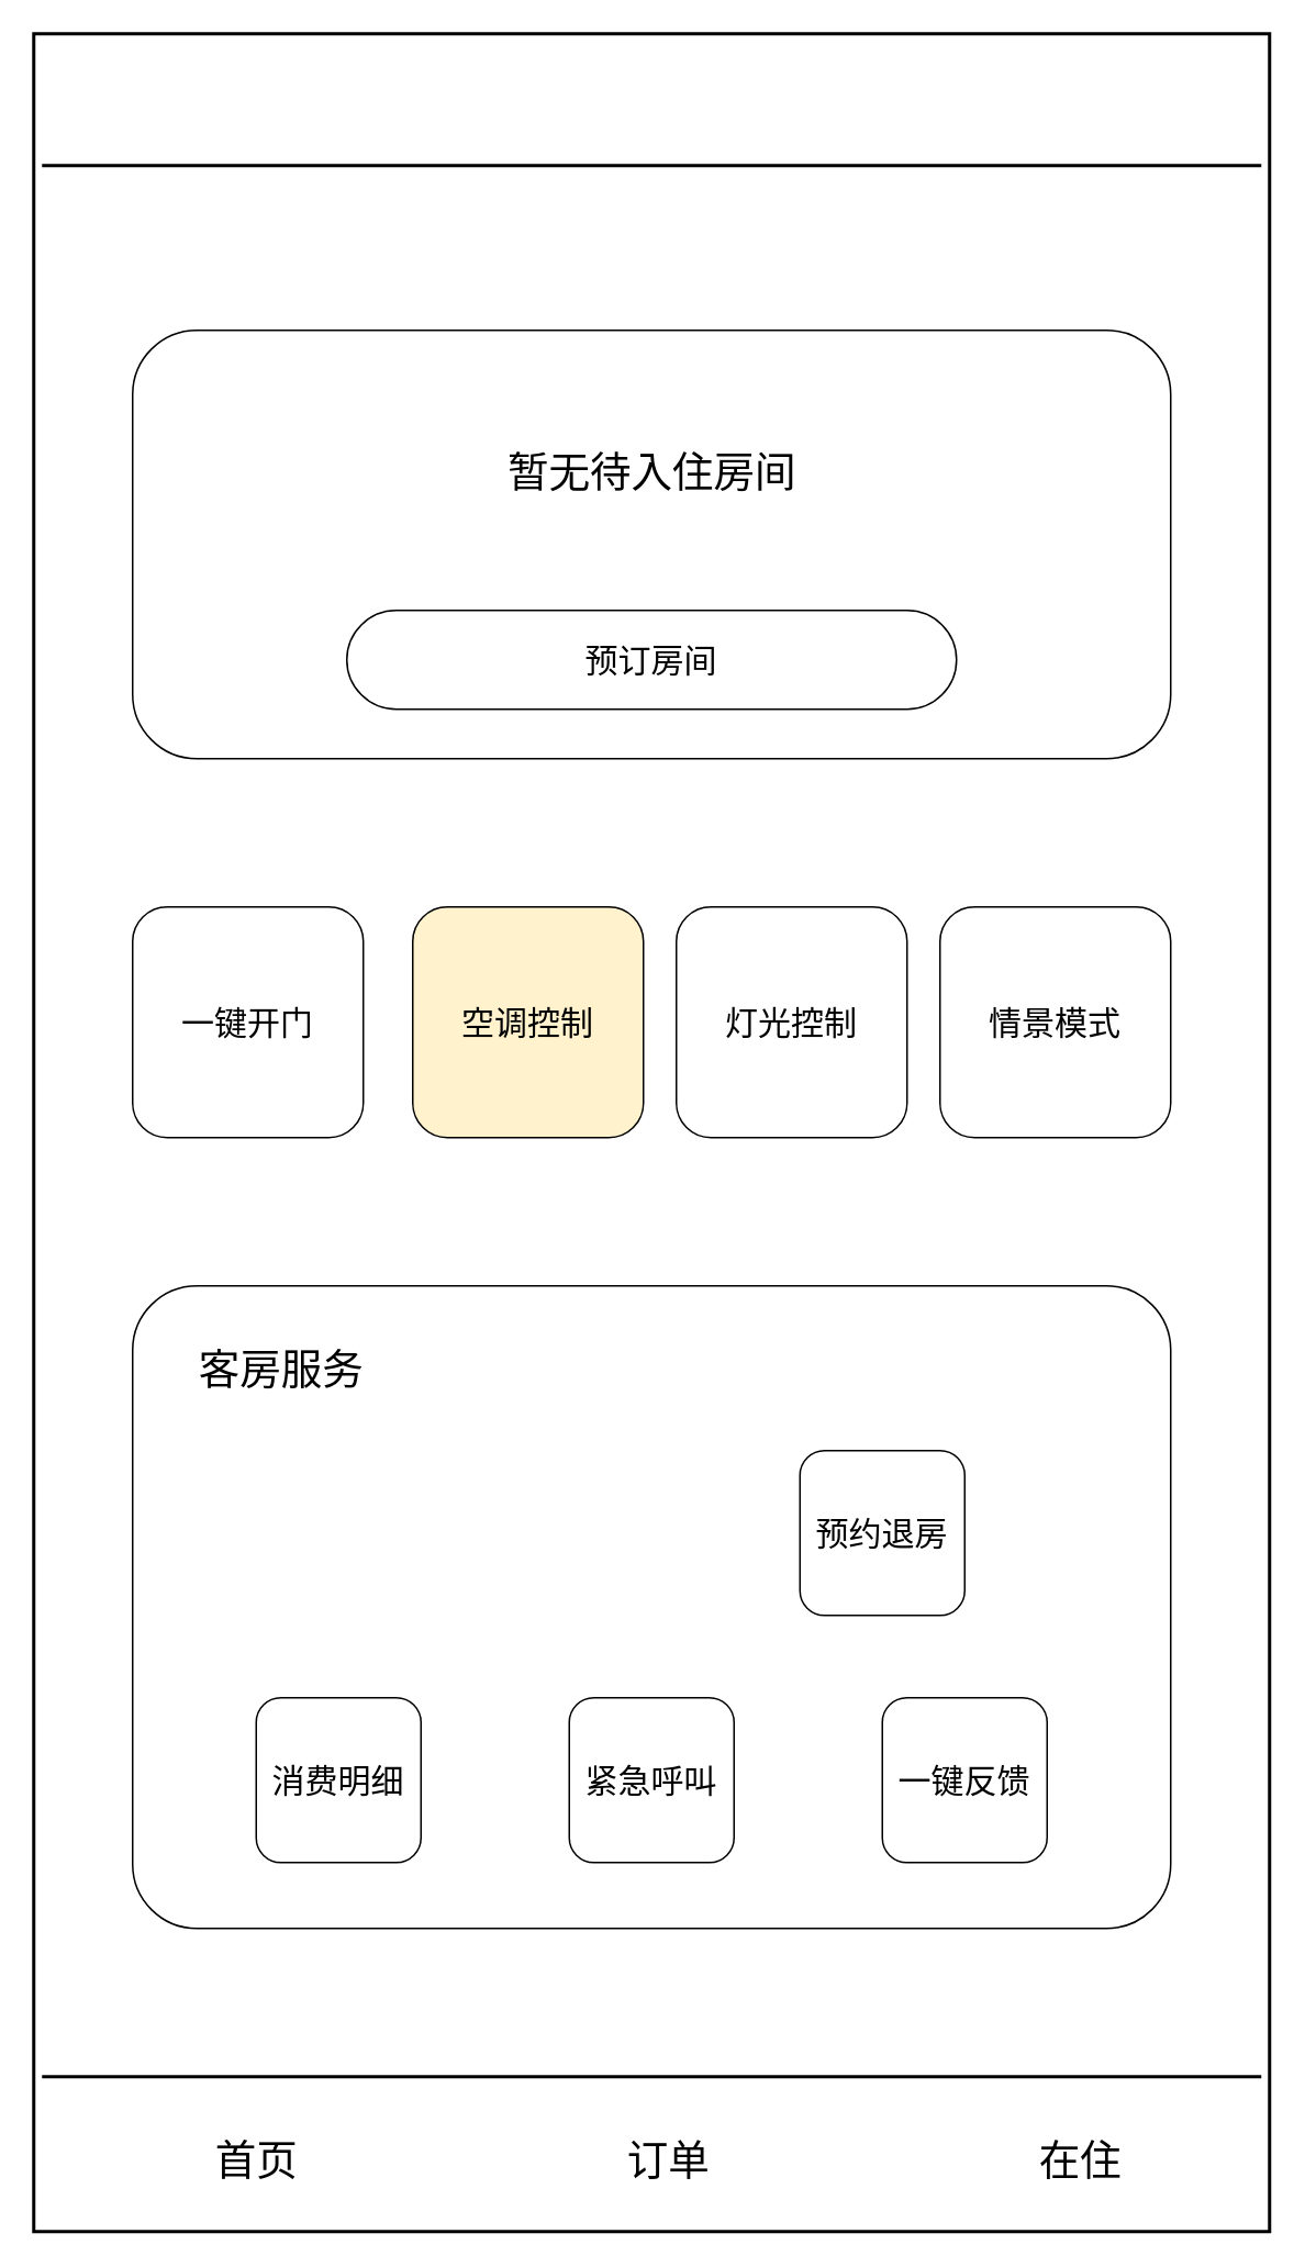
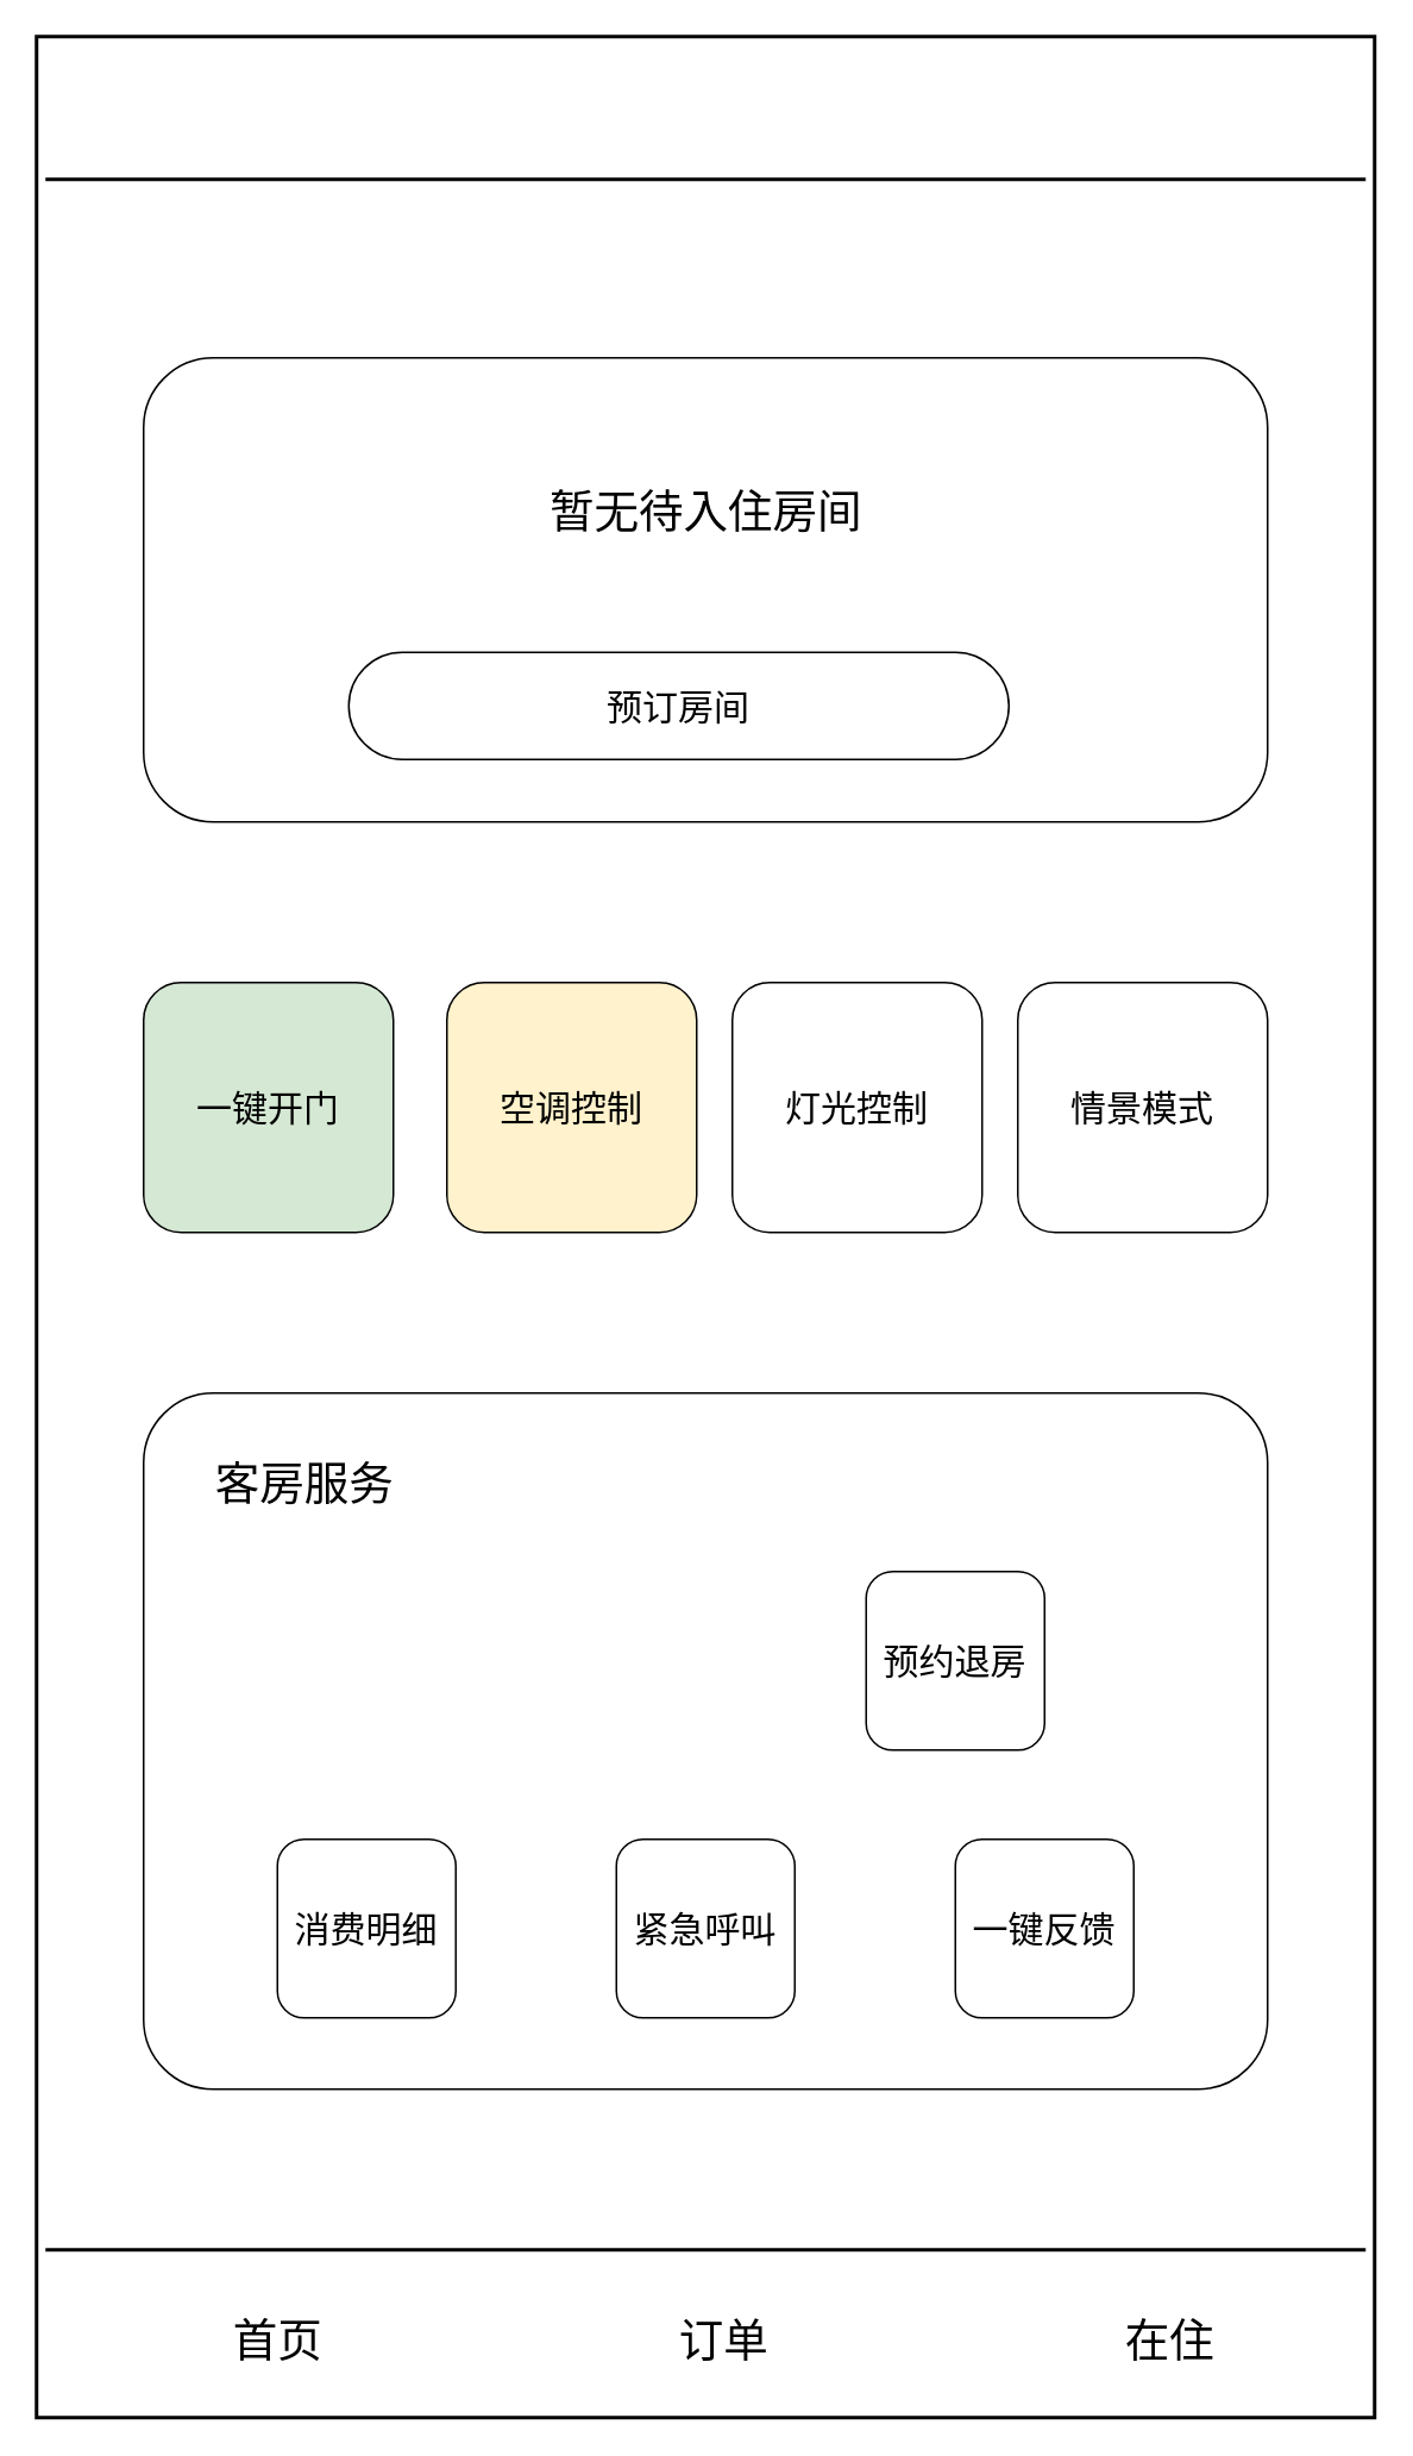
  <mxCell id="0" />
  <mxCell id="1" parent="0" />
  <mxCell id="2" value="" style="rounded=1;whiteSpace=wrap;html=1;fontSize=20;arcSize=0;strokeWidth=2;" parent="1" vertex="1"><mxGeometry x="20" y="20" width="750" height="1334" as="geometry" /></mxCell>
  <mxCell id="3" value="" style="line;strokeWidth=2;html=1;" parent="1" vertex="1"><mxGeometry x="25" y="90" width="740" height="20" as="geometry" /></mxCell>
  <mxCell id="4" value="&lt;span style=&quot;font-size: 30px&quot;&gt;&lt;br&gt;&lt;/span&gt;" style="rounded=1;whiteSpace=wrap;html=1;" parent="1" vertex="1"><mxGeometry x="80" y="200" width="630" height="260" as="geometry" /></mxCell>
  <mxCell id="5" value="" style="line;strokeWidth=2;html=1;" parent="1" vertex="1"><mxGeometry x="25" y="1250" width="740" height="20" as="geometry" /></mxCell>
  <mxCell id="6" value="&lt;font style=&quot;font-size: 25px&quot;&gt;首页&lt;/font&gt;" style="text;html=1;align=center;verticalAlign=middle;resizable=0;points=[];autosize=1;strokeColor=none;" parent="1" vertex="1"><mxGeometry x="120" y="1300" width="70" height="20" as="geometry" /></mxCell>
  <mxCell id="7" value="&lt;span style=&quot;font-size: 25px&quot;&gt;订单&lt;/span&gt;" style="text;html=1;align=center;verticalAlign=middle;resizable=0;points=[];autosize=1;strokeColor=none;" parent="1" vertex="1"><mxGeometry x="370" y="1300" width="70" height="20" as="geometry" /></mxCell>
  <mxCell id="8" value="&lt;span style=&quot;font-size: 25px&quot;&gt;在住&lt;/span&gt;" style="text;html=1;align=center;verticalAlign=middle;resizable=0;points=[];autosize=1;strokeColor=none;" parent="1" vertex="1"><mxGeometry x="620" y="1300" width="70" height="20" as="geometry" /></mxCell>
  <mxCell id="9" value="" style="rounded=1;whiteSpace=wrap;html=1;arcSize=10;" parent="1" vertex="1"><mxGeometry x="80" y="780" width="630" height="390" as="geometry" /></mxCell>
- <mxCell id="10" value="&lt;font style=&quot;font-size: 20px&quot;&gt;预订房间&lt;/font&gt;" style="rounded=1;whiteSpace=wrap;html=1;arcSize=50;" parent="1" vertex="1"><mxGeometry x="210" y="370" width="370" height="60" as="geometry" /></mxCell>
+ <mxCell id="10" value="&lt;font style=&quot;font-size: 20px&quot;&gt;预订房间&lt;/font&gt;" style="rounded=1;whiteSpace=wrap;html=1;arcSize=50;" parent="1" vertex="1"><mxGeometry x="195" y="365" width="370" height="60" as="geometry" /></mxCell>
  <mxCell id="11" value="&lt;font style=&quot;font-size: 25px&quot;&gt;暂无待入住房间&lt;/font&gt;" style="text;html=1;align=center;verticalAlign=middle;resizable=0;points=[];autosize=1;strokeColor=none;" parent="1" vertex="1"><mxGeometry x="300" y="275" width="190" height="20" as="geometry" /></mxCell>
- <mxCell id="12" value="&lt;font style=&quot;font-size: 20px&quot;&gt;一键开门&lt;/font&gt;" style="rounded=1;whiteSpace=wrap;html=1;" parent="1" vertex="1"><mxGeometry x="80" y="550" width="140" height="140" as="geometry" /></mxCell>
+ <mxCell id="12" value="&lt;font style=&quot;font-size: 20px&quot;&gt;一键开门&lt;/font&gt;" style="rounded=1;whiteSpace=wrap;html=1;fillColor=#d5e8d4;" parent="1" vertex="1"><mxGeometry x="80" y="550" width="140" height="140" as="geometry" /></mxCell>
  <mxCell id="13" value="&lt;span style=&quot;font-size: 20px&quot;&gt;空调控制&lt;/span&gt;" style="rounded=1;whiteSpace=wrap;html=1;fillColor=#fff2cc;" parent="1" vertex="1"><mxGeometry x="250" y="550" width="140" height="140" as="geometry" /></mxCell>
  <mxCell id="14" value="&lt;span style=&quot;font-size: 20px&quot;&gt;灯光控制&lt;/span&gt;" style="rounded=1;whiteSpace=wrap;html=1;" parent="1" vertex="1"><mxGeometry x="410" y="550" width="140" height="140" as="geometry" /></mxCell>
  <mxCell id="15" value="&lt;span style=&quot;font-size: 20px&quot;&gt;情景模式&lt;/span&gt;" style="rounded=1;whiteSpace=wrap;html=1;" parent="1" vertex="1"><mxGeometry x="570" y="550" width="140" height="140" as="geometry" /></mxCell>
  <mxCell id="16" value="&lt;span style=&quot;font-size: 25px&quot;&gt;客房服务&lt;/span&gt;" style="text;html=1;align=center;verticalAlign=middle;resizable=0;points=[];autosize=1;strokeColor=none;" parent="1" vertex="1"><mxGeometry x="110" y="820" width="120" height="20" as="geometry" /></mxCell>
  <mxCell id="17" value="&lt;span style=&quot;font-size: 20px&quot;&gt;预约退房&lt;/span&gt;" style="rounded=1;whiteSpace=wrap;html=1;" parent="1" vertex="1"><mxGeometry x="485" y="880" width="100" height="100" as="geometry" /></mxCell>
  <mxCell id="18" value="&lt;span style=&quot;font-size: 20px&quot;&gt;消费明细&lt;/span&gt;" style="rounded=1;whiteSpace=wrap;html=1;" parent="1" vertex="1"><mxGeometry x="155" y="1030" width="100" height="100" as="geometry" /></mxCell>
  <mxCell id="19" value="&lt;span style=&quot;font-size: 20px&quot;&gt;紧急呼叫&lt;/span&gt;" style="rounded=1;whiteSpace=wrap;html=1;" parent="1" vertex="1"><mxGeometry x="345" y="1030" width="100" height="100" as="geometry" /></mxCell>
  <mxCell id="20" value="&lt;span style=&quot;font-size: 20px&quot;&gt;一键反馈&lt;/span&gt;" style="rounded=1;whiteSpace=wrap;html=1;" parent="1" vertex="1"><mxGeometry x="535" y="1030" width="100" height="100" as="geometry" /></mxCell>
